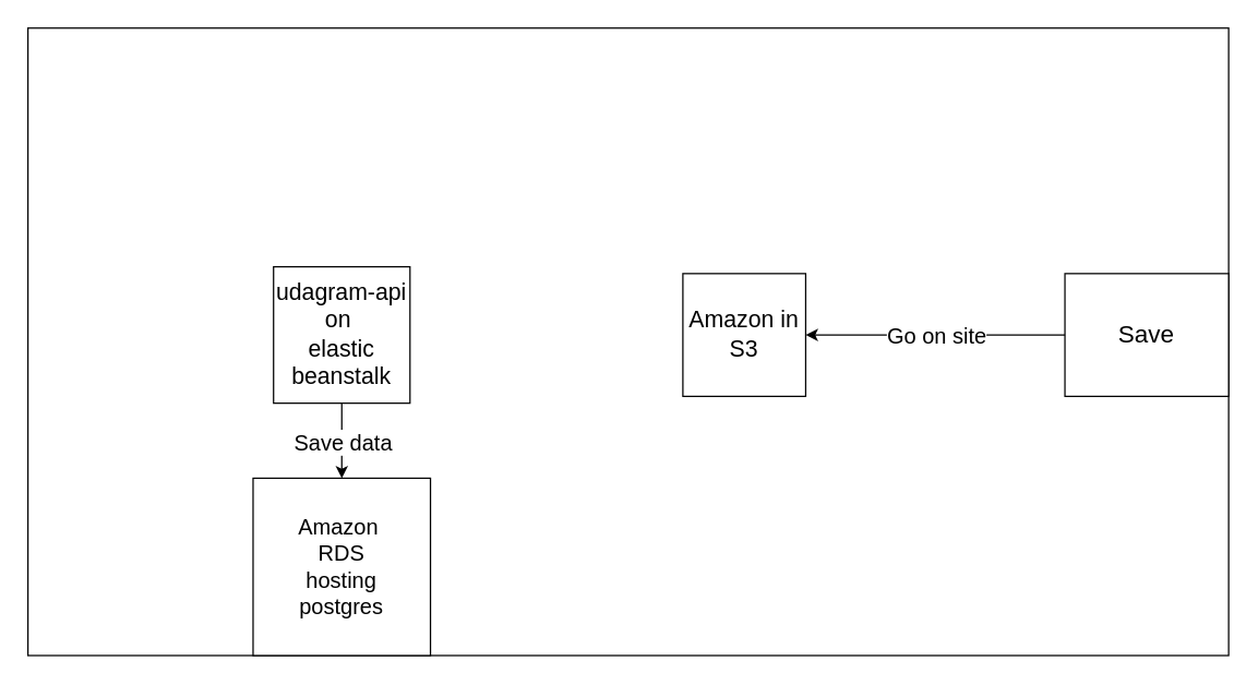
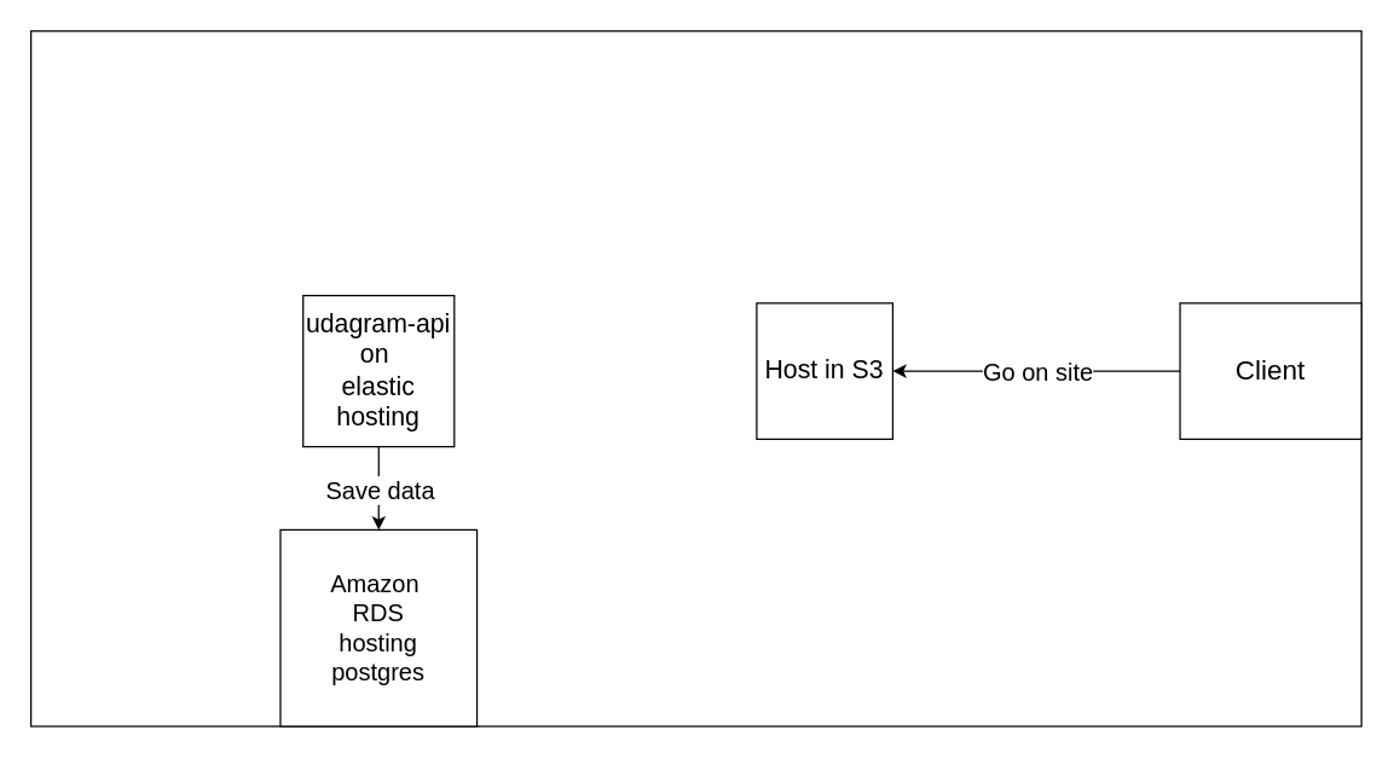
  <mxCell id="0" />
  <mxCell id="1" parent="0" />
  <mxCell id="2" value="" style="rounded=0;whiteSpace=wrap;html=1;" vertex="1" parent="1"><mxGeometry x="20" y="20" width="880" height="460" as="geometry" /></mxCell>
- <mxCell id="3" value="&lt;p style=&quot;line-height: 180%; font-size: 18px;&quot;&gt;Save&lt;/p&gt;" style="rounded=0;whiteSpace=wrap;html=1;align=center;" vertex="1" parent="1"><mxGeometry x="780" y="200" width="120" height="90" as="geometry" /></mxCell>
- <mxCell id="4" value="Amazon in S3" style="whiteSpace=wrap;html=1;aspect=fixed;fontSize=17;" vertex="1" parent="1"><mxGeometry x="500" y="200" width="90" height="90" as="geometry" /></mxCell>
- <mxCell id="5" value="udagram-api&lt;br&gt;on&amp;nbsp;&lt;br&gt;elastic beanstalk" style="whiteSpace=wrap;html=1;aspect=fixed;fontSize=17;" vertex="1" parent="1"><mxGeometry x="200" y="195" width="100" height="100" as="geometry" /></mxCell>
+ <mxCell id="3" value="&lt;p style=&quot;line-height: 180%; font-size: 18px;&quot;&gt;Client&lt;/p&gt;" style="rounded=0;whiteSpace=wrap;html=1;align=center;" vertex="1" parent="1"><mxGeometry x="780" y="200" width="120" height="90" as="geometry" /></mxCell>
+ <mxCell id="4" value="Host in S3" style="whiteSpace=wrap;html=1;aspect=fixed;fontSize=17;" vertex="1" parent="1"><mxGeometry x="500" y="200" width="90" height="90" as="geometry" /></mxCell>
+ <mxCell id="5" value="udagram-api&lt;br&gt;on&amp;nbsp;&lt;br&gt;elastic hosting" style="whiteSpace=wrap;html=1;aspect=fixed;fontSize=17;" vertex="1" parent="1"><mxGeometry x="200" y="195" width="100" height="100" as="geometry" /></mxCell>
  <mxCell id="6" value="Amazon&amp;nbsp;&lt;br&gt;RDS&lt;br&gt;hosting&lt;br&gt;postgres" style="whiteSpace=wrap;html=1;aspect=fixed;fontSize=16;" vertex="1" parent="1"><mxGeometry x="185" y="350" width="130" height="130" as="geometry" /></mxCell>
  <mxCell id="7" value="" style="endArrow=classic;html=1;rounded=0;fontSize=16;exitX=0;exitY=0.5;exitDx=0;exitDy=0;entryX=1;entryY=0.5;entryDx=0;entryDy=0;" edge="1" parent="1" source="3" target="4"><mxGeometry relative="1" as="geometry"><mxPoint x="450" y="275" as="sourcePoint" /><mxPoint x="550" y="275" as="targetPoint" /></mxGeometry></mxCell>
  <mxCell id="8" value="Go on site" style="edgeLabel;resizable=0;html=1;align=center;verticalAlign=middle;fontSize=16;" connectable="0" vertex="1" parent="7"><mxGeometry relative="1" as="geometry" /></mxCell>
  <mxCell id="9" value="" style="endArrow=classic;html=1;rounded=0;fontSize=16;exitX=0.5;exitY=1;exitDx=0;exitDy=0;" edge="1" parent="1" source="5" target="6"><mxGeometry relative="1" as="geometry"><mxPoint x="450" y="275" as="sourcePoint" /><mxPoint x="550" y="275" as="targetPoint" /></mxGeometry></mxCell>
  <mxCell id="10" value="Save data" style="edgeLabel;resizable=0;html=1;align=center;verticalAlign=middle;fontSize=16;" connectable="0" vertex="1" parent="9"><mxGeometry relative="1" as="geometry" /></mxCell>
